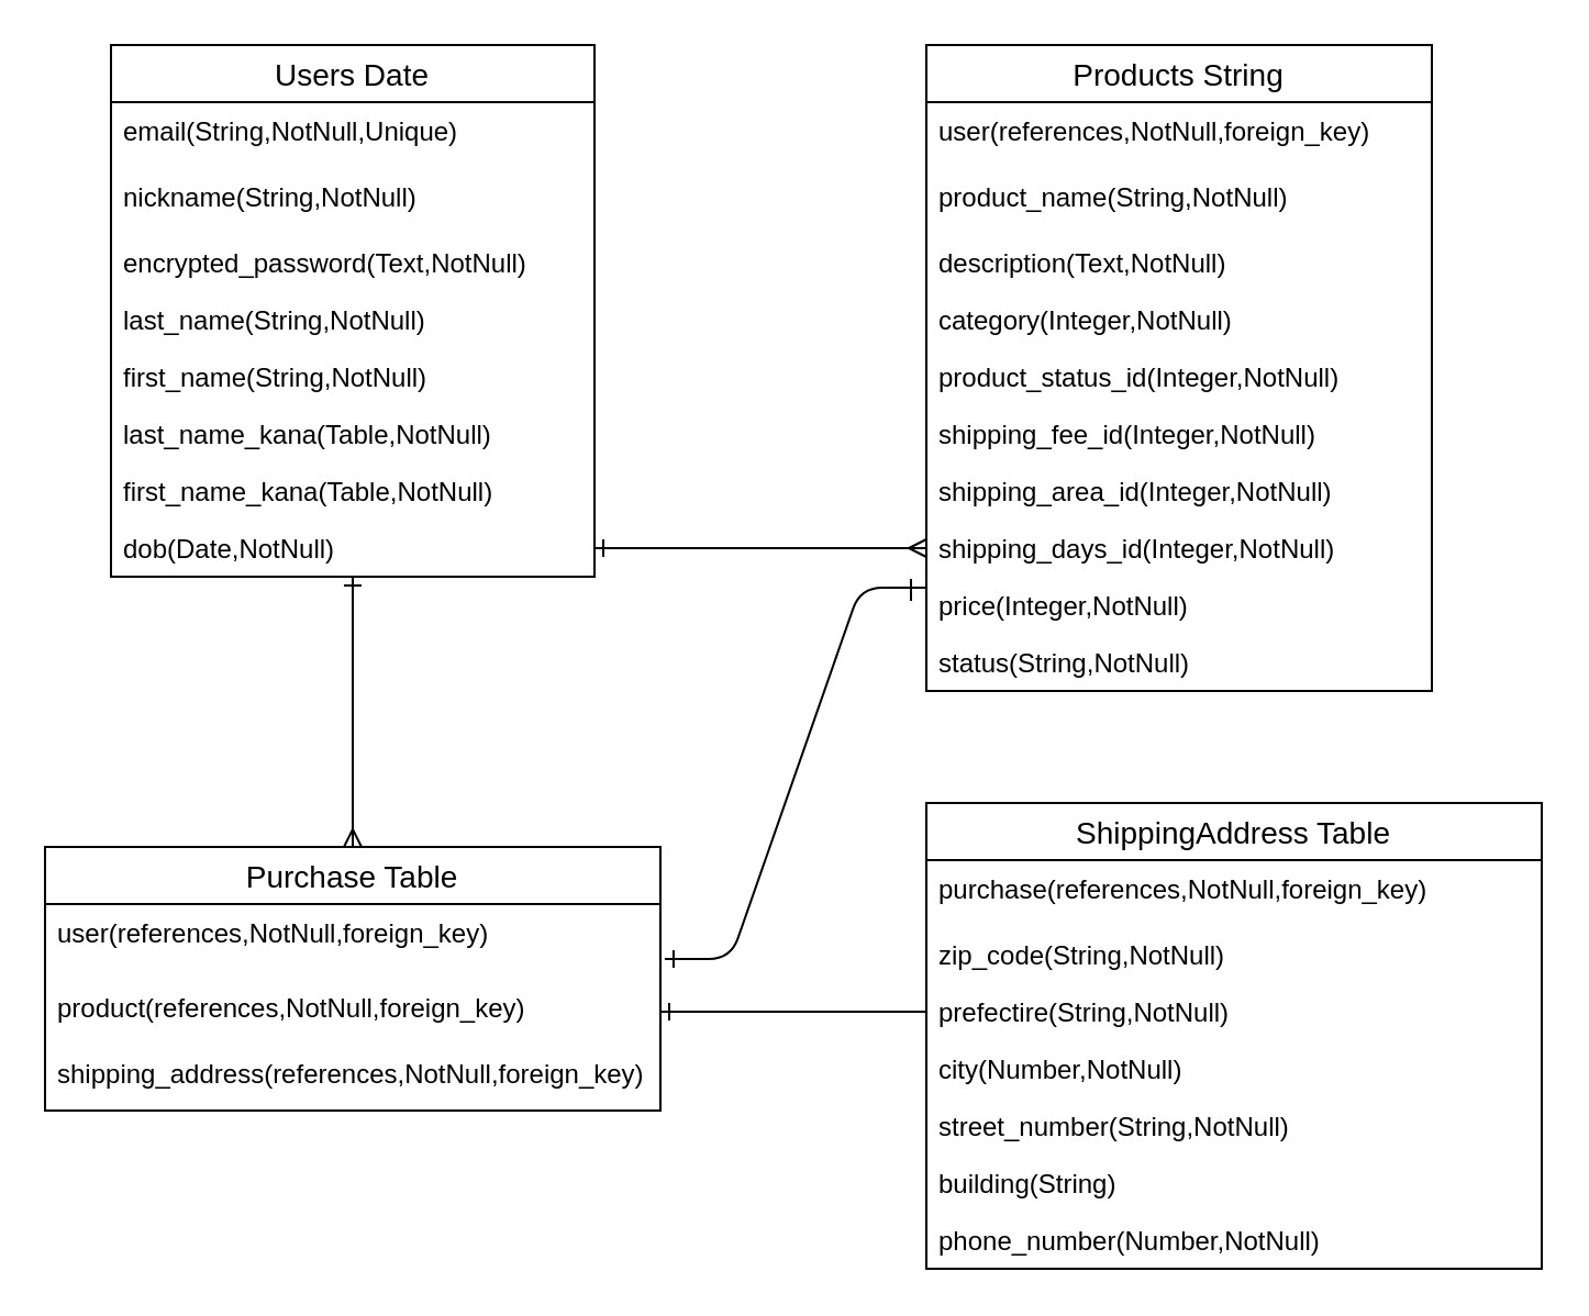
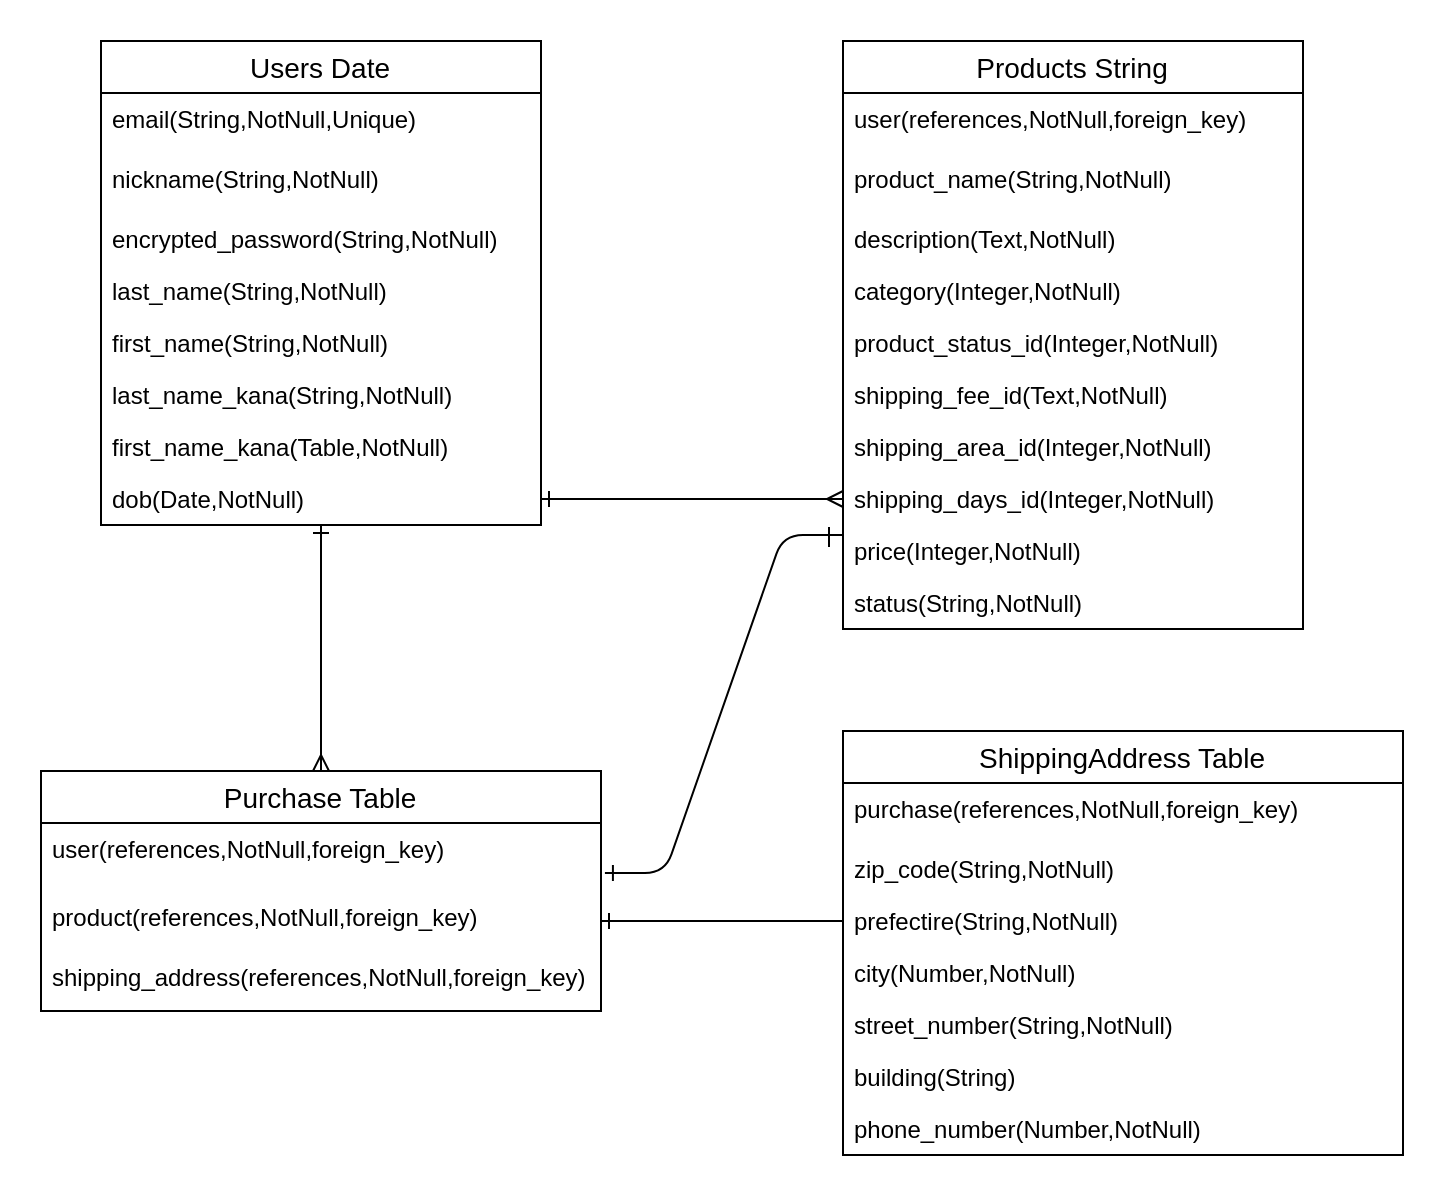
  <mxCell id="0" />
  <mxCell id="1" parent="0" />
  <mxCell id="2" value="Users Date" style="swimlane;fontStyle=0;childLayout=stackLayout;horizontal=1;startSize=26;horizontalStack=0;resizeParent=1;resizeParentMax=0;resizeLast=0;collapsible=1;marginBottom=0;align=center;fontSize=14;" parent="1" vertex="1"><mxGeometry x="50" y="20" width="220" height="242" as="geometry" /></mxCell>
  <mxCell id="3" value="email(String,NotNull,Unique)" style="text;strokeColor=none;fillColor=none;spacingLeft=4;spacingRight=4;overflow=hidden;rotatable=0;points=[[0,0.5],[1,0.5]];portConstraint=eastwest;fontSize=12;" parent="2" vertex="1"><mxGeometry y="26" width="220" height="30" as="geometry" /></mxCell>
  <mxCell id="4" value="nickname(String,NotNull)" style="text;strokeColor=none;fillColor=none;spacingLeft=4;spacingRight=4;overflow=hidden;rotatable=0;points=[[0,0.5],[1,0.5]];portConstraint=eastwest;fontSize=12;" parent="2" vertex="1"><mxGeometry y="56" width="220" height="30" as="geometry" /></mxCell>
- <mxCell id="5" value="encrypted_password(Text,NotNull)" style="text;strokeColor=none;fillColor=none;spacingLeft=4;spacingRight=4;overflow=hidden;rotatable=0;points=[[0,0.5],[1,0.5]];portConstraint=eastwest;fontSize=12;" parent="2" vertex="1"><mxGeometry y="86" width="220" height="26" as="geometry" /></mxCell>
+ <mxCell id="5" value="encrypted_password(String,NotNull)" style="text;strokeColor=none;fillColor=none;spacingLeft=4;spacingRight=4;overflow=hidden;rotatable=0;points=[[0,0.5],[1,0.5]];portConstraint=eastwest;fontSize=12;" parent="2" vertex="1"><mxGeometry y="86" width="220" height="26" as="geometry" /></mxCell>
  <mxCell id="6" value="last_name(String,NotNull)" style="text;strokeColor=none;fillColor=none;spacingLeft=4;spacingRight=4;overflow=hidden;rotatable=0;points=[[0,0.5],[1,0.5]];portConstraint=eastwest;fontSize=12;" parent="2" vertex="1"><mxGeometry y="112" width="220" height="26" as="geometry" /></mxCell>
  <mxCell id="7" value="first_name(String,NotNull)" style="text;strokeColor=none;fillColor=none;spacingLeft=4;spacingRight=4;overflow=hidden;rotatable=0;points=[[0,0.5],[1,0.5]];portConstraint=eastwest;fontSize=12;" parent="2" vertex="1"><mxGeometry y="138" width="220" height="26" as="geometry" /></mxCell>
- <mxCell id="8" value="last_name_kana(Table,NotNull)" style="text;strokeColor=none;fillColor=none;spacingLeft=4;spacingRight=4;overflow=hidden;rotatable=0;points=[[0,0.5],[1,0.5]];portConstraint=eastwest;fontSize=12;" parent="2" vertex="1"><mxGeometry y="164" width="220" height="26" as="geometry" /></mxCell>
+ <mxCell id="8" value="last_name_kana(String,NotNull)" style="text;strokeColor=none;fillColor=none;spacingLeft=4;spacingRight=4;overflow=hidden;rotatable=0;points=[[0,0.5],[1,0.5]];portConstraint=eastwest;fontSize=12;" parent="2" vertex="1"><mxGeometry y="164" width="220" height="26" as="geometry" /></mxCell>
  <mxCell id="9" value="first_name_kana(Table,NotNull)" style="text;strokeColor=none;fillColor=none;spacingLeft=4;spacingRight=4;overflow=hidden;rotatable=0;points=[[0,0.5],[1,0.5]];portConstraint=eastwest;fontSize=12;" parent="2" vertex="1"><mxGeometry y="190" width="220" height="26" as="geometry" /></mxCell>
  <mxCell id="10" value="dob(Date,NotNull)" style="text;strokeColor=none;fillColor=none;spacingLeft=4;spacingRight=4;overflow=hidden;rotatable=0;points=[[0,0.5],[1,0.5]];portConstraint=eastwest;fontSize=12;" parent="2" vertex="1"><mxGeometry y="216" width="220" height="26" as="geometry" /></mxCell>
  <mxCell id="11" value="Products String" style="swimlane;fontStyle=0;childLayout=stackLayout;horizontal=1;startSize=26;horizontalStack=0;resizeParent=1;resizeParentMax=0;resizeLast=0;collapsible=1;marginBottom=0;align=center;fontSize=14;" parent="1" vertex="1"><mxGeometry x="421" y="20" width="230" height="294" as="geometry" /></mxCell>
  <mxCell id="12" value="user(references,NotNull,foreign_key)" style="text;strokeColor=none;fillColor=none;spacingLeft=4;spacingRight=4;overflow=hidden;rotatable=0;points=[[0,0.5],[1,0.5]];portConstraint=eastwest;fontSize=12;" parent="11" vertex="1"><mxGeometry y="26" width="230" height="30" as="geometry" /></mxCell>
  <mxCell id="13" value="product_name(String,NotNull)" style="text;strokeColor=none;fillColor=none;spacingLeft=4;spacingRight=4;overflow=hidden;rotatable=0;points=[[0,0.5],[1,0.5]];portConstraint=eastwest;fontSize=12;" parent="11" vertex="1"><mxGeometry y="56" width="230" height="30" as="geometry" /></mxCell>
  <mxCell id="14" value="description(Text,NotNull)" style="text;strokeColor=none;fillColor=none;spacingLeft=4;spacingRight=4;overflow=hidden;rotatable=0;points=[[0,0.5],[1,0.5]];portConstraint=eastwest;fontSize=12;" parent="11" vertex="1"><mxGeometry y="86" width="230" height="26" as="geometry" /></mxCell>
  <mxCell id="15" value="category(Integer,NotNull)" style="text;strokeColor=none;fillColor=none;spacingLeft=4;spacingRight=4;overflow=hidden;rotatable=0;points=[[0,0.5],[1,0.5]];portConstraint=eastwest;fontSize=12;" parent="11" vertex="1"><mxGeometry y="112" width="230" height="26" as="geometry" /></mxCell>
  <mxCell id="16" value="product_status_id(Integer,NotNull)" style="text;strokeColor=none;fillColor=none;spacingLeft=4;spacingRight=4;overflow=hidden;rotatable=0;points=[[0,0.5],[1,0.5]];portConstraint=eastwest;fontSize=12;" parent="11" vertex="1"><mxGeometry y="138" width="230" height="26" as="geometry" /></mxCell>
- <mxCell id="17" value="shipping_fee_id(Integer,NotNull)" style="text;strokeColor=none;fillColor=none;spacingLeft=4;spacingRight=4;overflow=hidden;rotatable=0;points=[[0,0.5],[1,0.5]];portConstraint=eastwest;fontSize=12;" parent="11" vertex="1"><mxGeometry y="164" width="230" height="26" as="geometry" /></mxCell>
+ <mxCell id="17" value="shipping_fee_id(Text,NotNull)" style="text;strokeColor=none;fillColor=none;spacingLeft=4;spacingRight=4;overflow=hidden;rotatable=0;points=[[0,0.5],[1,0.5]];portConstraint=eastwest;fontSize=12;" parent="11" vertex="1"><mxGeometry y="164" width="230" height="26" as="geometry" /></mxCell>
  <mxCell id="18" value="shipping_area_id(Integer,NotNull)" style="text;strokeColor=none;fillColor=none;spacingLeft=4;spacingRight=4;overflow=hidden;rotatable=0;points=[[0,0.5],[1,0.5]];portConstraint=eastwest;fontSize=12;" parent="11" vertex="1"><mxGeometry y="190" width="230" height="26" as="geometry" /></mxCell>
  <mxCell id="19" value="shipping_days_id(Integer,NotNull)" style="text;strokeColor=none;fillColor=none;spacingLeft=4;spacingRight=4;overflow=hidden;rotatable=0;points=[[0,0.5],[1,0.5]];portConstraint=eastwest;fontSize=12;" parent="11" vertex="1"><mxGeometry y="216" width="230" height="26" as="geometry" /></mxCell>
  <mxCell id="20" value="price(Integer,NotNull)" style="text;strokeColor=none;fillColor=none;spacingLeft=4;spacingRight=4;overflow=hidden;rotatable=0;points=[[0,0.5],[1,0.5]];portConstraint=eastwest;fontSize=12;" parent="11" vertex="1"><mxGeometry y="242" width="230" height="26" as="geometry" /></mxCell>
  <mxCell id="21" value="status(String,NotNull)" style="text;strokeColor=none;fillColor=none;spacingLeft=4;spacingRight=4;overflow=hidden;rotatable=0;points=[[0,0.5],[1,0.5]];portConstraint=eastwest;fontSize=12;" parent="11" vertex="1"><mxGeometry y="268" width="230" height="26" as="geometry" /></mxCell>
  <mxCell id="22" style="edgeStyle=none;html=1;exitX=0.5;exitY=0;exitDx=0;exitDy=0;endArrow=ERone;endFill=0;" parent="1" source="23" target="10" edge="1"><mxGeometry relative="1" as="geometry" /></mxCell>
  <mxCell id="23" value="Purchase Table" style="swimlane;fontStyle=0;childLayout=stackLayout;horizontal=1;startSize=26;horizontalStack=0;resizeParent=1;resizeParentMax=0;resizeLast=0;collapsible=1;marginBottom=0;align=center;fontSize=14;" parent="1" vertex="1"><mxGeometry x="20" y="385" width="280" height="120" as="geometry" /></mxCell>
  <mxCell id="24" value="user(references,NotNull,foreign_key)" style="text;strokeColor=none;fillColor=none;spacingLeft=4;spacingRight=4;overflow=hidden;rotatable=0;points=[[0,0.5],[1,0.5]];portConstraint=eastwest;fontSize=12;" parent="23" vertex="1"><mxGeometry y="26" width="280" height="34" as="geometry" /></mxCell>
  <mxCell id="25" value="product(references,NotNull,foreign_key)" style="text;strokeColor=none;fillColor=none;spacingLeft=4;spacingRight=4;overflow=hidden;rotatable=0;points=[[0,0.5],[1,0.5]];portConstraint=eastwest;fontSize=12;" parent="23" vertex="1"><mxGeometry y="60" width="280" height="30" as="geometry" /></mxCell>
  <mxCell id="26" value="shipping_address(references,NotNull,foreign_key)" style="text;strokeColor=none;fillColor=none;spacingLeft=4;spacingRight=4;overflow=hidden;rotatable=0;points=[[0,0.5],[1,0.5]];portConstraint=eastwest;fontSize=12;" vertex="1" parent="23"><mxGeometry y="90" width="280" height="30" as="geometry" /></mxCell>
  <mxCell id="27" style="edgeStyle=none;html=1;exitX=1;exitY=0.5;exitDx=0;exitDy=0;entryX=0;entryY=0.5;entryDx=0;entryDy=0;endArrow=ERmany;endFill=0;" parent="1" source="10" target="19" edge="1"><mxGeometry relative="1" as="geometry" /></mxCell>
  <mxCell id="28" style="edgeStyle=none;html=1;entryX=1;entryY=0.5;entryDx=0;entryDy=0;endArrow=ERone;endFill=0;" parent="1" source="19" target="10" edge="1"><mxGeometry relative="1" as="geometry" /></mxCell>
  <mxCell id="29" style="edgeStyle=none;html=1;endArrow=ERmany;endFill=0;" parent="1" source="10" target="23" edge="1"><mxGeometry relative="1" as="geometry"><Array as="points"><mxPoint x="160" y="320" /></Array></mxGeometry></mxCell>
  <mxCell id="30" value="" style="endArrow=none;html=1;rounded=0;" parent="1" edge="1"><mxGeometry relative="1" as="geometry"><mxPoint x="414" y="263" as="sourcePoint" /><mxPoint x="414" y="273" as="targetPoint" /></mxGeometry></mxCell>
  <mxCell id="31" value="" style="edgeStyle=entityRelationEdgeStyle;fontSize=12;html=1;endArrow=ERone;endFill=1;entryX=1.007;entryY=0.735;entryDx=0;entryDy=0;exitX=0;exitY=0.192;exitDx=0;exitDy=0;exitPerimeter=0;entryPerimeter=0;" edge="1" parent="1" source="20" target="24"><mxGeometry width="100" height="100" relative="1" as="geometry"><mxPoint x="290" y="390" as="sourcePoint" /><mxPoint x="300" y="540" as="targetPoint" /></mxGeometry></mxCell>
  <mxCell id="32" value="ShippingAddress Table" style="swimlane;fontStyle=0;childLayout=stackLayout;horizontal=1;startSize=26;horizontalStack=0;resizeParent=1;resizeParentMax=0;resizeLast=0;collapsible=1;marginBottom=0;align=center;fontSize=14;" vertex="1" parent="1"><mxGeometry x="421" y="365" width="280" height="212" as="geometry" /></mxCell>
  <mxCell id="33" value="purchase(references,NotNull,foreign_key)" style="text;strokeColor=none;fillColor=none;spacingLeft=4;spacingRight=4;overflow=hidden;rotatable=0;points=[[0,0.5],[1,0.5]];portConstraint=eastwest;fontSize=12;" vertex="1" parent="32"><mxGeometry y="26" width="280" height="30" as="geometry" /></mxCell>
  <mxCell id="34" value="zip_code(String,NotNull)" style="text;strokeColor=none;fillColor=none;spacingLeft=4;spacingRight=4;overflow=hidden;rotatable=0;points=[[0,0.5],[1,0.5]];portConstraint=eastwest;fontSize=12;" vertex="1" parent="32"><mxGeometry y="56" width="280" height="26" as="geometry" /></mxCell>
  <mxCell id="35" value="prefectire(String,NotNull)" style="text;strokeColor=none;fillColor=none;spacingLeft=4;spacingRight=4;overflow=hidden;rotatable=0;points=[[0,0.5],[1,0.5]];portConstraint=eastwest;fontSize=12;" vertex="1" parent="32"><mxGeometry y="82" width="280" height="26" as="geometry" /></mxCell>
  <mxCell id="36" value="city(Number,NotNull)" style="text;strokeColor=none;fillColor=none;spacingLeft=4;spacingRight=4;overflow=hidden;rotatable=0;points=[[0,0.5],[1,0.5]];portConstraint=eastwest;fontSize=12;" vertex="1" parent="32"><mxGeometry y="108" width="280" height="26" as="geometry" /></mxCell>
  <mxCell id="37" value="street_number(String,NotNull)" style="text;strokeColor=none;fillColor=none;spacingLeft=4;spacingRight=4;overflow=hidden;rotatable=0;points=[[0,0.5],[1,0.5]];portConstraint=eastwest;fontSize=12;" vertex="1" parent="32"><mxGeometry y="134" width="280" height="26" as="geometry" /></mxCell>
  <mxCell id="38" value="building(String)" style="text;strokeColor=none;fillColor=none;spacingLeft=4;spacingRight=4;overflow=hidden;rotatable=0;points=[[0,0.5],[1,0.5]];portConstraint=eastwest;fontSize=12;" vertex="1" parent="32"><mxGeometry y="160" width="280" height="26" as="geometry" /></mxCell>
  <mxCell id="39" value="phone_number(Number,NotNull)" style="text;strokeColor=none;fillColor=none;spacingLeft=4;spacingRight=4;overflow=hidden;rotatable=0;points=[[0,0.5],[1,0.5]];portConstraint=eastwest;fontSize=12;" vertex="1" parent="32"><mxGeometry y="186" width="280" height="26" as="geometry" /></mxCell>
  <mxCell id="40" style="edgeStyle=none;html=1;exitX=0;exitY=0.5;exitDx=0;exitDy=0;endArrow=ERone;endFill=0;" edge="1" parent="1" source="35"><mxGeometry relative="1" as="geometry"><mxPoint x="310" y="470" as="sourcePoint" /><mxPoint x="300" y="460" as="targetPoint" /></mxGeometry></mxCell>
